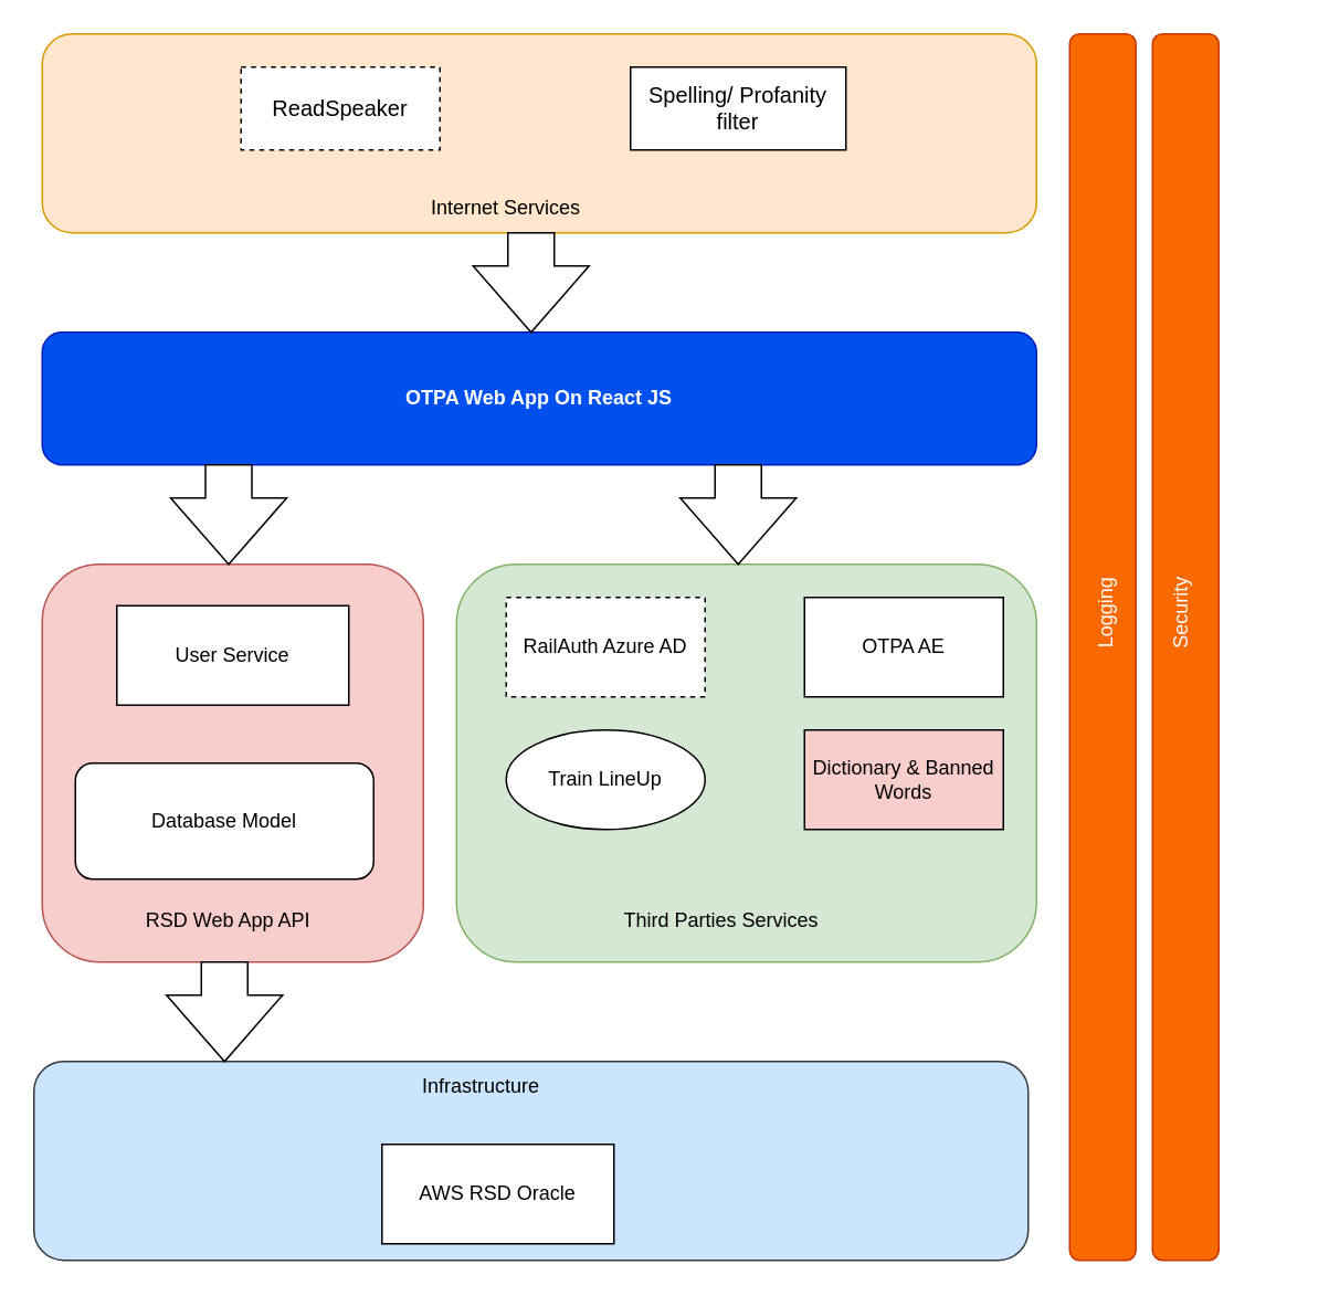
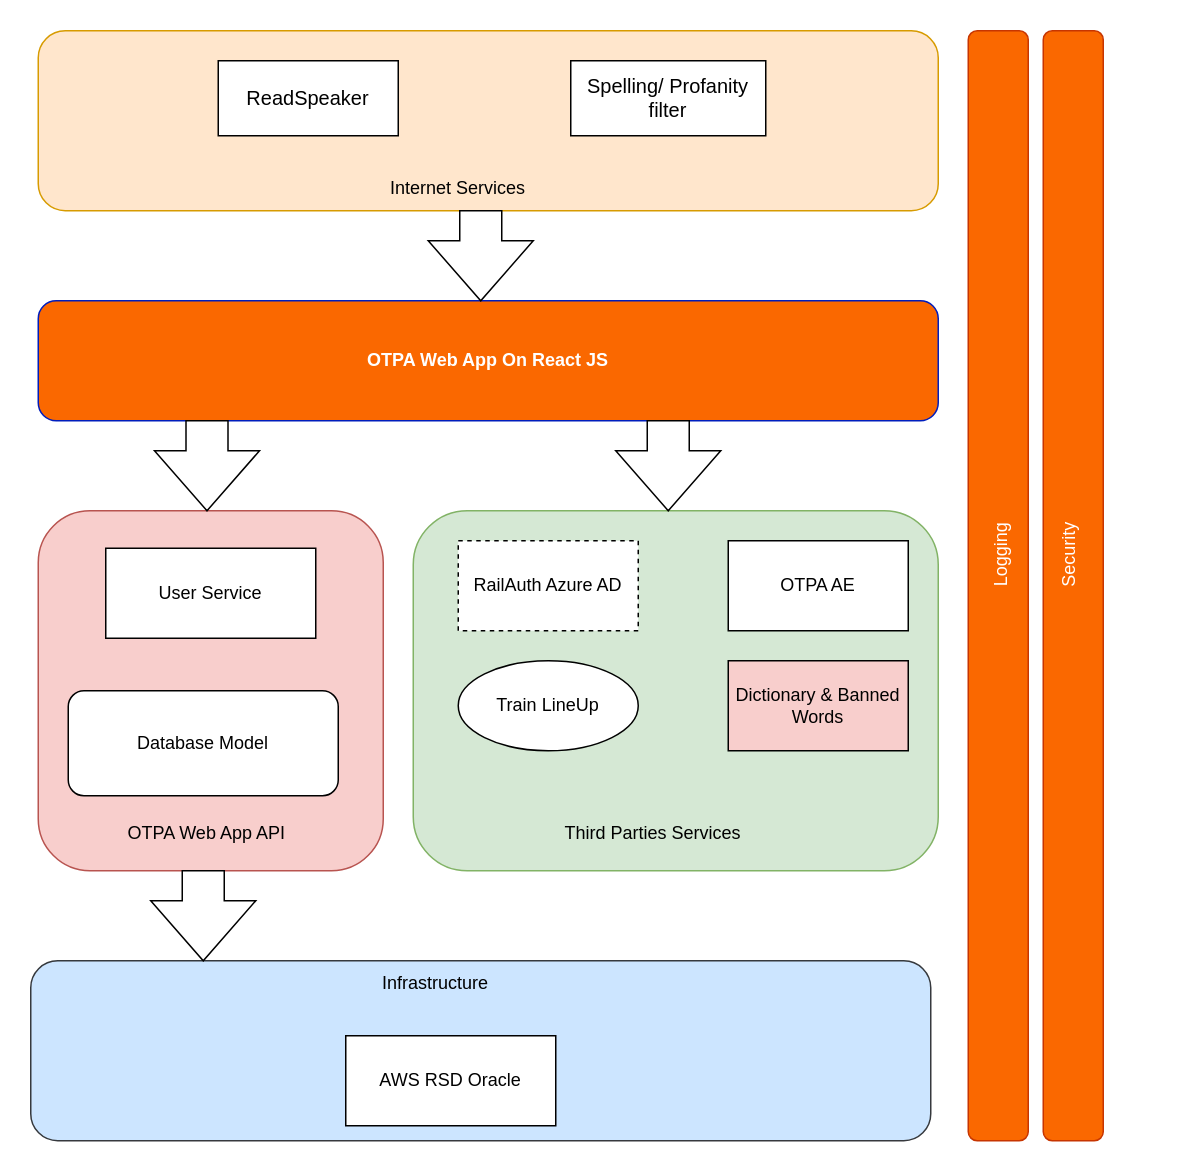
  <mxCell id="0" />
  <mxCell id="1" parent="0" />
- <mxCell id="2" value="&lt;b&gt;OTPA Web App On React JS&lt;/b&gt;" style="rounded=1;whiteSpace=wrap;html=1;fillColor=#0050ef;fontColor=#ffffff;strokeColor=#001DBC;" vertex="1" parent="1"><mxGeometry x="25" y="200" width="600" height="80" as="geometry" /></mxCell>
+ <mxCell id="2" value="&lt;b&gt;OTPA Web App On React JS&lt;/b&gt;" style="rounded=1;whiteSpace=wrap;html=1;fillColor=#fa6800;fontColor=#ffffff;strokeColor=#001DBC;" vertex="1" parent="1"><mxGeometry x="25" y="200" width="600" height="80" as="geometry" /></mxCell>
  <mxCell id="3" value="" style="rounded=1;whiteSpace=wrap;html=1;fillColor=#fa6800;fontColor=#000000;strokeColor=#C73500;" vertex="1" parent="1"><mxGeometry x="645" y="20" width="40" height="740" as="geometry" /></mxCell>
  <mxCell id="4" value="" style="rounded=1;whiteSpace=wrap;html=1;fillColor=#f8cecc;strokeColor=#b85450;" vertex="1" parent="1"><mxGeometry x="25" y="340" width="230" height="240" as="geometry" /></mxCell>
  <mxCell id="5" value="" style="rounded=1;whiteSpace=wrap;html=1;fillColor=#d5e8d4;strokeColor=#82b366;" vertex="1" parent="1"><mxGeometry x="275" y="340" width="350" height="240" as="geometry" /></mxCell>
  <mxCell id="6" value="" style="rounded=1;whiteSpace=wrap;html=1;fillColor=#ffe6cc;strokeColor=#d79b00;" vertex="1" parent="1"><mxGeometry x="25" y="20" width="600" height="120" as="geometry" /></mxCell>
- <mxCell id="7" value="&lt;span style=&quot;font-size:10.0pt;font-family:&lt;br/&gt;&amp;quot;Arial&amp;quot;,sans-serif;mso-fareast-font-family:&amp;quot;Times New Roman&amp;quot;;mso-ansi-language:&lt;br/&gt;EN-GB;mso-fareast-language:EN-US;mso-bidi-language:AR-SA&quot; lang=&quot;EN-GB&quot;&gt;ReadSpeaker&lt;/span&gt;" style="rounded=0;whiteSpace=wrap;html=1;dashed=1;" vertex="1" parent="1"><mxGeometry x="145" y="40" width="120" height="50" as="geometry" /></mxCell>
+ <mxCell id="7" value="&lt;span style=&quot;font-size:10.0pt;font-family:&lt;br/&gt;&amp;quot;Arial&amp;quot;,sans-serif;mso-fareast-font-family:&amp;quot;Times New Roman&amp;quot;;mso-ansi-language:&lt;br/&gt;EN-GB;mso-fareast-language:EN-US;mso-bidi-language:AR-SA&quot; lang=&quot;EN-GB&quot;&gt;ReadSpeaker&lt;/span&gt;" style="rounded=0;whiteSpace=wrap;html=1;" vertex="1" parent="1"><mxGeometry x="145" y="40" width="120" height="50" as="geometry" /></mxCell>
  <mxCell id="8" value="&lt;span style=&quot;font-size:10.0pt;font-family:&lt;br/&gt;&amp;quot;Arial&amp;quot;,sans-serif;mso-fareast-font-family:&amp;quot;Times New Roman&amp;quot;;mso-ansi-language:&lt;br/&gt;EN-GB;mso-fareast-language:EN-US;mso-bidi-language:AR-SA&quot; lang=&quot;EN-GB&quot;&gt;Spelling/ Profanity&lt;br/&gt;filter&lt;/span&gt;" style="rounded=0;whiteSpace=wrap;html=1;" vertex="1" parent="1"><mxGeometry x="380" y="40" width="130" height="50" as="geometry" /></mxCell>
  <mxCell id="9" value="Internet Services" style="text;html=1;strokeColor=none;fillColor=none;align=center;verticalAlign=middle;whiteSpace=wrap;rounded=0;" vertex="1" parent="1"><mxGeometry x="205" y="110" width="200" height="30" as="geometry" /></mxCell>
  <mxCell id="10" value="User Service" style="rounded=0;whiteSpace=wrap;html=1;" vertex="1" parent="1"><mxGeometry x="70" y="365" width="140" height="60" as="geometry" /></mxCell>
- <mxCell id="11" value="RSD Web App API" style="text;html=1;strokeColor=none;fillColor=none;align=center;verticalAlign=middle;whiteSpace=wrap;rounded=0;" vertex="1" parent="1"><mxGeometry x="70" y="540" width="135" height="30" as="geometry" /></mxCell>
+ <mxCell id="11" value="OTPA Web App API" style="text;html=1;strokeColor=none;fillColor=none;align=center;verticalAlign=middle;whiteSpace=wrap;rounded=0;" vertex="1" parent="1"><mxGeometry x="70" y="540" width="135" height="30" as="geometry" /></mxCell>
  <mxCell id="12" value="Database Model" style="rounded=1;whiteSpace=wrap;html=1;" vertex="1" parent="1"><mxGeometry x="45" y="460" width="180" height="70" as="geometry" /></mxCell>
  <mxCell id="13" value="Train LineUp" style="ellipse;whiteSpace=wrap;html=1;" vertex="1" parent="1"><mxGeometry x="305" y="440" width="120" height="60" as="geometry" /></mxCell>
  <mxCell id="14" value="OTPA AE" style="rounded=0;whiteSpace=wrap;html=1;" vertex="1" parent="1"><mxGeometry x="485" y="360" width="120" height="60" as="geometry" /></mxCell>
  <mxCell id="15" value="RailAuth Azure AD" style="rounded=0;whiteSpace=wrap;html=1;dashed=1;" vertex="1" parent="1"><mxGeometry x="305" y="360" width="120" height="60" as="geometry" /></mxCell>
  <mxCell id="16" value="Dictionary &amp;amp; Banned Words" style="rounded=0;whiteSpace=wrap;html=1;fillColor=#f8cecc;" vertex="1" parent="1"><mxGeometry x="485" y="440" width="120" height="60" as="geometry" /></mxCell>
  <mxCell id="17" value="Third Parties Services" style="text;html=1;strokeColor=none;fillColor=none;align=center;verticalAlign=middle;whiteSpace=wrap;rounded=0;" vertex="1" parent="1"><mxGeometry x="375" y="540" width="120" height="30" as="geometry" /></mxCell>
  <mxCell id="18" value="" style="rounded=1;whiteSpace=wrap;html=1;fillColor=#cce5ff;strokeColor=#36393d;" vertex="1" parent="1"><mxGeometry x="20" y="640" width="600" height="120" as="geometry" /></mxCell>
  <mxCell id="19" value="AWS RSD Oracle" style="rounded=0;whiteSpace=wrap;html=1;" vertex="1" parent="1"><mxGeometry x="230" y="690" width="140" height="60" as="geometry" /></mxCell>
  <mxCell id="20" value="Infrastructure" style="text;html=1;strokeColor=none;fillColor=none;align=center;verticalAlign=middle;whiteSpace=wrap;rounded=0;" vertex="1" parent="1"><mxGeometry x="230" y="640" width="120" height="30" as="geometry" /></mxCell>
  <mxCell id="21" value="" style="rounded=1;whiteSpace=wrap;html=1;fillColor=#fa6800;fontColor=#000000;strokeColor=#C73500;" vertex="1" parent="1"><mxGeometry x="695" y="20" width="40" height="740" as="geometry" /></mxCell>
  <mxCell id="22" value="Logging" style="text;html=1;strokeColor=none;fillColor=none;align=center;verticalAlign=middle;whiteSpace=wrap;rounded=0;horizontal=0;fontColor=#FFFFFF;" vertex="1" parent="1"><mxGeometry x="600" y="355" width="135" height="30" as="geometry" /></mxCell>
  <mxCell id="23" value="Security" style="text;html=1;strokeColor=none;fillColor=none;align=center;verticalAlign=middle;whiteSpace=wrap;rounded=0;horizontal=0;fontColor=#FFFFFF;" vertex="1" parent="1"><mxGeometry x="645" y="355" width="135" height="30" as="geometry" /></mxCell>
  <mxCell id="24" value="" style="html=1;shadow=0;dashed=0;align=center;verticalAlign=middle;shape=mxgraph.arrows2.arrow;dy=0.6;dx=40;direction=south;notch=0;labelBorderColor=default;fontColor=#FFFFFF;" vertex="1" parent="1"><mxGeometry x="285" y="140" width="70" height="60" as="geometry" /></mxCell>
  <mxCell id="25" value="" style="html=1;shadow=0;dashed=0;align=center;verticalAlign=middle;shape=mxgraph.arrows2.arrow;dy=0.6;dx=40;direction=south;notch=0;labelBorderColor=default;fontColor=#FFFFFF;" vertex="1" parent="1"><mxGeometry x="102.5" y="280" width="70" height="60" as="geometry" /></mxCell>
  <mxCell id="26" value="" style="html=1;shadow=0;dashed=0;align=center;verticalAlign=middle;shape=mxgraph.arrows2.arrow;dy=0.6;dx=40;direction=south;notch=0;labelBorderColor=default;fontColor=#FFFFFF;" vertex="1" parent="1"><mxGeometry x="410" y="280" width="70" height="60" as="geometry" /></mxCell>
  <mxCell id="27" value="" style="html=1;shadow=0;dashed=0;align=center;verticalAlign=middle;shape=mxgraph.arrows2.arrow;dy=0.6;dx=40;direction=south;notch=0;labelBorderColor=default;fontColor=#FFFFFF;" vertex="1" parent="1"><mxGeometry x="100" y="580" width="70" height="60" as="geometry" /></mxCell>
